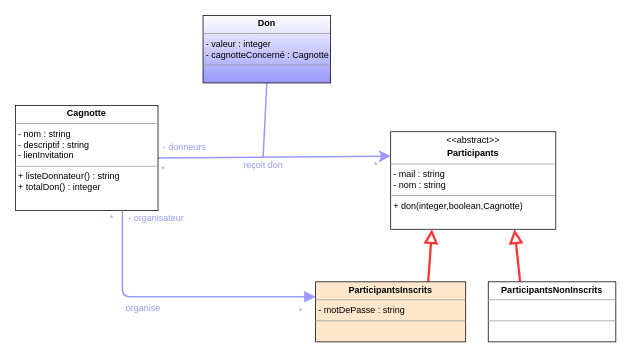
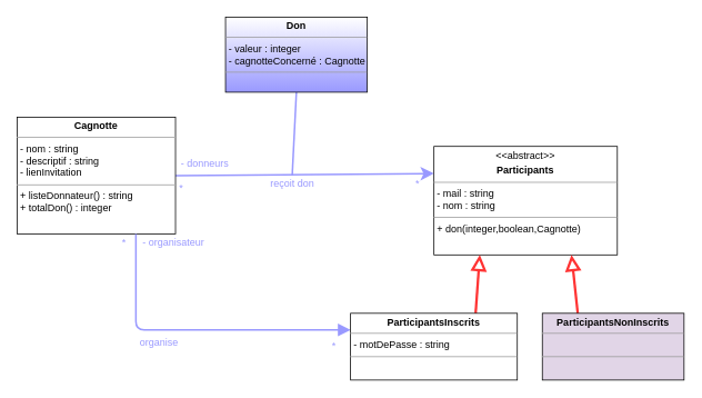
  <mxCell id="0" />
  <mxCell id="1" parent="0" />
  <mxCell id="2" style="edgeStyle=none;html=1;exitX=1;exitY=0.5;exitDx=0;exitDy=0;endArrow=classic;endFill=1;endSize=10;entryX=0;entryY=0.25;entryDx=0;entryDy=0;strokeColor=#9999FF;strokeWidth=2;" edge="1" parent="1" source="3" target="4"><mxGeometry relative="1" as="geometry"><mxPoint x="490" y="220" as="targetPoint" /></mxGeometry></mxCell>
  <mxCell id="3" value="&lt;p style=&quot;margin: 0px ; margin-top: 4px ; text-align: center&quot;&gt;&lt;b&gt;Cagnotte&lt;/b&gt;&lt;/p&gt;&lt;hr size=&quot;1&quot;&gt;&lt;p style=&quot;margin: 0px ; margin-left: 4px&quot;&gt;- nom : string&lt;br&gt;&lt;/p&gt;&lt;p style=&quot;margin: 0px ; margin-left: 4px&quot;&gt;- descriptif : string&lt;/p&gt;&lt;p style=&quot;margin: 0px ; margin-left: 4px&quot;&gt;- lienInvitation&lt;/p&gt;&lt;hr size=&quot;1&quot;&gt;&lt;p style=&quot;margin: 0px ; margin-left: 4px&quot;&gt;+ listeDonnateur() : string&lt;/p&gt;&lt;p style=&quot;margin: 0px ; margin-left: 4px&quot;&gt;+ totalDon() : integer&lt;/p&gt;" style="verticalAlign=top;align=left;overflow=fill;fontSize=12;fontFamily=Helvetica;html=1;" vertex="1" parent="1"><mxGeometry x="20" y="140" width="190" height="140" as="geometry" /></mxCell>
  <mxCell id="4" value="&lt;p style=&quot;margin: 0px ; margin-top: 4px ; text-align: center&quot;&gt;&amp;lt;&amp;lt;abstract&amp;gt;&amp;gt;&lt;/p&gt;&lt;p style=&quot;margin: 0px ; margin-top: 4px ; text-align: center&quot;&gt;&lt;b&gt;Participants&lt;/b&gt;&lt;/p&gt;&lt;hr size=&quot;1&quot;&gt;&lt;p style=&quot;margin: 0px ; margin-left: 4px&quot;&gt;- mail : string&lt;br&gt;&lt;/p&gt;&lt;p style=&quot;margin: 0px ; margin-left: 4px&quot;&gt;- nom : string&lt;/p&gt;&lt;hr size=&quot;1&quot;&gt;&lt;p style=&quot;margin: 0px ; margin-left: 4px&quot;&gt;+ don(integer,boolean,Cagnotte)&lt;/p&gt;&lt;p style=&quot;margin: 0px ; margin-left: 4px&quot;&gt;&lt;br&gt;&lt;/p&gt;" style="verticalAlign=top;align=left;overflow=fill;fontSize=12;fontFamily=Helvetica;html=1;" vertex="1" parent="1"><mxGeometry x="520" y="175" width="220" height="130" as="geometry" /></mxCell>
  <mxCell id="5" style="edgeStyle=none;html=1;exitX=0.75;exitY=0;exitDx=0;exitDy=0;entryX=0.25;entryY=1;entryDx=0;entryDy=0;endArrow=block;endFill=0;endSize=12;strokeColor=#FF3333;strokeWidth=3;" edge="1" parent="1" source="7" target="4"><mxGeometry relative="1" as="geometry" /></mxCell>
  <mxCell id="6" style="edgeStyle=orthogonalEdgeStyle;html=1;exitX=0;exitY=0.25;exitDx=0;exitDy=0;entryX=0.75;entryY=1;entryDx=0;entryDy=0;endArrow=none;endFill=0;endSize=10;startArrow=block;startFill=1;targetPerimeterSpacing=0;startSize=10;strokeColor=#9999FF;strokeWidth=2;" edge="1" parent="1" source="7" target="3"><mxGeometry relative="1" as="geometry" /></mxCell>
- <mxCell id="7" value="&lt;p style=&quot;margin: 0px ; margin-top: 4px ; text-align: center&quot;&gt;&lt;b&gt;ParticipantsInscrits&lt;/b&gt;&lt;/p&gt;&lt;hr size=&quot;1&quot;&gt;&lt;p style=&quot;margin: 0px ; margin-left: 4px&quot;&gt;- motDePasse : string&lt;/p&gt;&lt;hr size=&quot;1&quot;&gt;&lt;p style=&quot;margin: 0px ; margin-left: 4px&quot;&gt;&lt;br&gt;&lt;/p&gt;" style="verticalAlign=top;align=left;overflow=fill;fontSize=12;fontFamily=Helvetica;html=1;fillColor=#ffe6cc;" vertex="1" parent="1"><mxGeometry x="420" y="375" width="200" height="80" as="geometry" /></mxCell>
+ <mxCell id="7" value="&lt;p style=&quot;margin: 0px ; margin-top: 4px ; text-align: center&quot;&gt;&lt;b&gt;ParticipantsInscrits&lt;/b&gt;&lt;/p&gt;&lt;hr size=&quot;1&quot;&gt;&lt;p style=&quot;margin: 0px ; margin-left: 4px&quot;&gt;- motDePasse : string&lt;/p&gt;&lt;hr size=&quot;1&quot;&gt;&lt;p style=&quot;margin: 0px ; margin-left: 4px&quot;&gt;&lt;br&gt;&lt;/p&gt;" style="verticalAlign=top;align=left;overflow=fill;fontSize=12;fontFamily=Helvetica;html=1;" vertex="1" parent="1"><mxGeometry x="420" y="375" width="200" height="80" as="geometry" /></mxCell>
  <mxCell id="8" style="edgeStyle=none;html=1;exitX=0.25;exitY=0;exitDx=0;exitDy=0;entryX=0.75;entryY=1;entryDx=0;entryDy=0;endArrow=block;endFill=0;endSize=12;strokeColor=#FF3333;strokeWidth=3;" edge="1" parent="1" source="9" target="4"><mxGeometry relative="1" as="geometry" /></mxCell>
- <mxCell id="9" value="&lt;p style=&quot;margin: 0px ; margin-top: 4px ; text-align: center&quot;&gt;&lt;b&gt;ParticipantsNonInscrits&lt;/b&gt;&lt;/p&gt;&lt;hr size=&quot;1&quot;&gt;&lt;p style=&quot;margin: 0px ; margin-left: 4px&quot;&gt;&lt;br&gt;&lt;/p&gt;&lt;hr size=&quot;1&quot;&gt;&lt;p style=&quot;margin: 0px ; margin-left: 4px&quot;&gt;&lt;br&gt;&lt;/p&gt;" style="verticalAlign=top;align=left;overflow=fill;fontSize=12;fontFamily=Helvetica;html=1;" vertex="1" parent="1"><mxGeometry x="650" y="375" width="170" height="80" as="geometry" /></mxCell>
+ <mxCell id="9" value="&lt;p style=&quot;margin: 0px ; margin-top: 4px ; text-align: center&quot;&gt;&lt;b&gt;ParticipantsNonInscrits&lt;/b&gt;&lt;/p&gt;&lt;hr size=&quot;1&quot;&gt;&lt;p style=&quot;margin: 0px ; margin-left: 4px&quot;&gt;&lt;br&gt;&lt;/p&gt;&lt;hr size=&quot;1&quot;&gt;&lt;p style=&quot;margin: 0px ; margin-left: 4px&quot;&gt;&lt;br&gt;&lt;/p&gt;" style="verticalAlign=top;align=left;overflow=fill;fontSize=12;fontFamily=Helvetica;html=1;fillColor=#e1d5e7;" vertex="1" parent="1"><mxGeometry x="650" y="375" width="170" height="80" as="geometry" /></mxCell>
  <mxCell id="10" style="edgeStyle=none;html=1;exitX=0.5;exitY=1;exitDx=0;exitDy=0;endArrow=none;endFill=0;endSize=10;strokeColor=#9999FF;strokeWidth=2;" edge="1" parent="1" source="11"><mxGeometry relative="1" as="geometry"><mxPoint x="350" y="210" as="targetPoint" /></mxGeometry></mxCell>
  <mxCell id="11" value="&lt;p style=&quot;margin: 0px ; margin-top: 4px ; text-align: center&quot;&gt;&lt;b&gt;Don&lt;/b&gt;&lt;/p&gt;&lt;hr size=&quot;1&quot;&gt;&lt;p style=&quot;margin: 0px ; margin-left: 4px&quot;&gt;- valeur : integer&lt;/p&gt;&lt;p style=&quot;margin: 0px ; margin-left: 4px&quot;&gt;- cagnotteConcerné : Cagnotte&lt;/p&gt;&lt;hr size=&quot;1&quot;&gt;&lt;p style=&quot;margin: 0px ; margin-left: 4px&quot;&gt;&lt;br&gt;&lt;/p&gt;" style="verticalAlign=top;align=left;overflow=fill;fontSize=12;fontFamily=Helvetica;html=1;gradientColor=#9999FF;" vertex="1" parent="1"><mxGeometry x="270" y="20" width="170" height="90" as="geometry" /></mxCell>
  <mxCell id="12" value="&lt;font color=&quot;#9999ff&quot;&gt;- donneurs&lt;br&gt;&lt;br&gt;*&amp;nbsp; &amp;nbsp; &amp;nbsp; &amp;nbsp; &amp;nbsp; &amp;nbsp; &amp;nbsp; &amp;nbsp; &amp;nbsp;&lt;/font&gt;" style="text;html=1;align=center;verticalAlign=middle;resizable=0;points=[];autosize=1;strokeColor=none;rotation=0;" vertex="1" parent="1"><mxGeometry x="205" y="185" width="80" height="50" as="geometry" /></mxCell>
  <mxCell id="13" value="&lt;font color=&quot;#9999ff&quot;&gt;*&lt;/font&gt;" style="text;html=1;align=center;verticalAlign=middle;resizable=0;points=[];autosize=1;strokeColor=none;" vertex="1" parent="1"><mxGeometry x="490" y="210" width="20" height="20" as="geometry" /></mxCell>
  <mxCell id="14" value="&lt;font color=&quot;#9999ff&quot;&gt;*&amp;nbsp; &amp;nbsp; &amp;nbsp; - organisateur&lt;/font&gt;" style="text;html=1;align=center;verticalAlign=middle;resizable=0;points=[];autosize=1;strokeColor=none;rotation=0;" vertex="1" parent="1"><mxGeometry x="140" y="280" width="110" height="20" as="geometry" /></mxCell>
  <mxCell id="15" value="&lt;font color=&quot;#9999ff&quot;&gt;*&lt;/font&gt;" style="text;html=1;align=center;verticalAlign=middle;resizable=0;points=[];autosize=1;strokeColor=none;" vertex="1" parent="1"><mxGeometry x="390" y="405" width="20" height="20" as="geometry" /></mxCell>
  <mxCell id="16" value="&lt;font color=&quot;#9999ff&quot;&gt;organise&lt;/font&gt;" style="text;html=1;align=center;verticalAlign=middle;resizable=0;points=[];autosize=1;strokeColor=none;" vertex="1" parent="1"><mxGeometry x="160" y="400" width="60" height="20" as="geometry" /></mxCell>
  <mxCell id="17" value="&lt;font color=&quot;#9999ff&quot;&gt;reçoit don&lt;/font&gt;" style="text;html=1;align=center;verticalAlign=middle;resizable=0;points=[];autosize=1;strokeColor=none;" vertex="1" parent="1"><mxGeometry x="315" y="210" width="70" height="20" as="geometry" /></mxCell>
